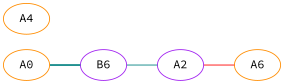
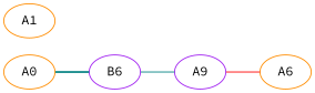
  graph {
    fontname="Source Code Pro"
    rankdir=LR
    node [color=darkorange family=0 fontname="Source Code Pro" hold=1.0]
    edge [color=teal fontname="Source Code Pro" style=solid]
    n1 [capital=t drugs=10 label=A0]
    n2 [capital=t color=purple family=1 hold=0.5 label=B6]
-   n3 [color=purple drugs=10 label=A2]
+   n3 [color=purple drugs=10 label=A9]
    n4 [hold=0.5 label=A6]
-   n5 [hold=0.75 label=A4]
+   n5 [hold=0.75 label=A1]
    n1 -- n2 [style=bold]
    n2 -- n3
    n3 -- n4 [color=red]
  }
